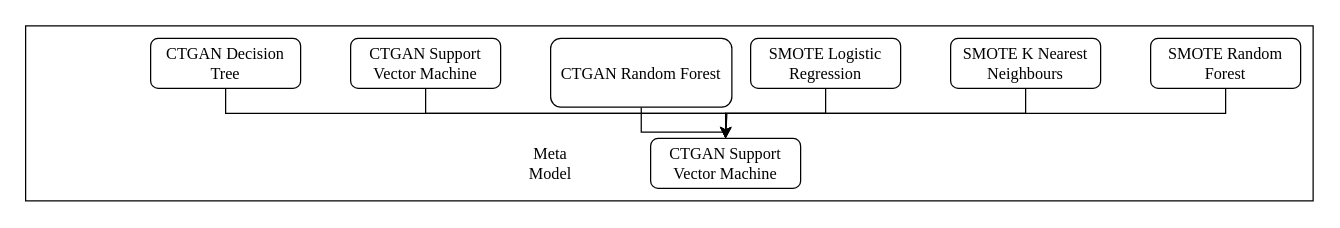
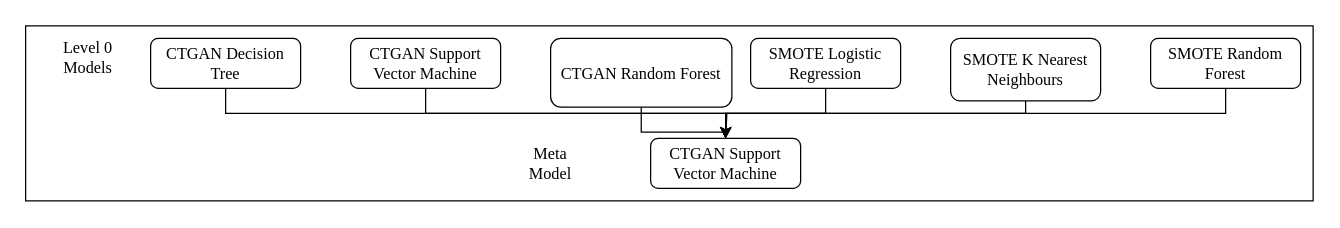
  <mxCell id="0" />
  <mxCell id="1" parent="0" />
  <mxCell id="2" value="" style="rounded=0;whiteSpace=wrap;html=1;" vertex="1" parent="1"><mxGeometry x="20" y="20" width="1030" height="140" as="geometry" /></mxCell>
  <mxCell id="3" style="edgeStyle=orthogonalEdgeStyle;rounded=0;orthogonalLoop=1;jettySize=auto;html=1;entryX=0.5;entryY=0;entryDx=0;entryDy=0;fontFamily=Times New Roman;fontSize=13;" edge="1" parent="1" source="4" target="15"><mxGeometry relative="1" as="geometry"><Array as="points"><mxPoint x="180" y="90" /><mxPoint x="580" y="90" /></Array></mxGeometry></mxCell>
  <mxCell id="4" value="CTGAN Decision Tree" style="rounded=1;whiteSpace=wrap;html=1;fontFamily=Times New Roman;fontSize=13;" vertex="1" parent="1"><mxGeometry x="120" y="30" width="120" height="40" as="geometry" /></mxCell>
  <mxCell id="5" style="edgeStyle=orthogonalEdgeStyle;rounded=0;orthogonalLoop=1;jettySize=auto;html=1;exitX=0.5;exitY=1;exitDx=0;exitDy=0;entryX=0.5;entryY=0;entryDx=0;entryDy=0;fontFamily=Times New Roman;fontSize=13;" edge="1" parent="1" source="6" target="15"><mxGeometry relative="1" as="geometry" /></mxCell>
  <mxCell id="6" value="CTGAN Support Vector Machine" style="rounded=1;whiteSpace=wrap;html=1;fontFamily=Times New Roman;fontSize=13;" vertex="1" parent="1"><mxGeometry x="280" y="30" width="120" height="40" as="geometry" /></mxCell>
  <mxCell id="7" style="edgeStyle=orthogonalEdgeStyle;rounded=0;orthogonalLoop=1;jettySize=auto;html=1;exitX=0.5;exitY=1;exitDx=0;exitDy=0;entryX=0.5;entryY=0;entryDx=0;entryDy=0;fontFamily=Times New Roman;fontSize=13;" edge="1" parent="1" source="8" target="15"><mxGeometry relative="1" as="geometry" /></mxCell>
  <mxCell id="8" value="CTGAN Random Forest" style="rounded=1;whiteSpace=wrap;html=1;fontFamily=Times New Roman;fontSize=13;" vertex="1" parent="1"><mxGeometry x="440" y="30" width="145" height="55" as="geometry" /></mxCell>
  <mxCell id="9" style="edgeStyle=orthogonalEdgeStyle;rounded=0;orthogonalLoop=1;jettySize=auto;html=1;entryX=0.5;entryY=0;entryDx=0;entryDy=0;fontFamily=Times New Roman;fontSize=13;" edge="1" parent="1" source="10" target="15"><mxGeometry relative="1" as="geometry" /></mxCell>
  <mxCell id="10" value="SMOTE Logistic Regression" style="rounded=1;whiteSpace=wrap;html=1;fontFamily=Times New Roman;fontSize=13;" vertex="1" parent="1"><mxGeometry x="600" y="30" width="120" height="40" as="geometry" /></mxCell>
  <mxCell id="11" style="edgeStyle=orthogonalEdgeStyle;rounded=0;orthogonalLoop=1;jettySize=auto;html=1;fontFamily=Times New Roman;fontSize=13;" edge="1" parent="1" source="12"><mxGeometry relative="1" as="geometry"><mxPoint x="580" y="110" as="targetPoint" /><Array as="points"><mxPoint x="820" y="90" /><mxPoint x="581" y="90" /></Array></mxGeometry></mxCell>
- <mxCell id="12" value="SMOTE K Nearest Neighbours" style="rounded=1;whiteSpace=wrap;html=1;fontFamily=Times New Roman;fontSize=13;" vertex="1" parent="1"><mxGeometry x="760" y="30" width="120" height="40" as="geometry" /></mxCell>
+ <mxCell id="12" value="SMOTE K Nearest Neighbours" style="rounded=1;whiteSpace=wrap;html=1;fontFamily=Times New Roman;fontSize=13;" vertex="1" parent="1"><mxGeometry x="760" y="30" width="120" height="50" as="geometry" /></mxCell>
  <mxCell id="13" style="edgeStyle=orthogonalEdgeStyle;rounded=0;orthogonalLoop=1;jettySize=auto;html=1;entryX=0.5;entryY=0;entryDx=0;entryDy=0;fontFamily=Times New Roman;fontSize=13;" edge="1" parent="1" source="14" target="15"><mxGeometry relative="1" as="geometry"><Array as="points"><mxPoint x="980" y="90" /><mxPoint x="580" y="90" /></Array></mxGeometry></mxCell>
  <mxCell id="14" value="SMOTE Random Forest" style="rounded=1;whiteSpace=wrap;html=1;fontFamily=Times New Roman;fontSize=13;" vertex="1" parent="1"><mxGeometry x="920" y="30" width="120" height="40" as="geometry" /></mxCell>
  <mxCell id="15" value="CTGAN Support Vector Machine" style="rounded=1;whiteSpace=wrap;html=1;fontFamily=Times New Roman;fontSize=13;" vertex="1" parent="1"><mxGeometry x="520" y="110" width="120" height="40" as="geometry" /></mxCell>
+ <mxCell id="16" value="Level 0 Models" style="text;html=1;align=center;verticalAlign=middle;whiteSpace=wrap;rounded=0;fontFamily=Times New Roman;fontSize=13;" vertex="1" parent="1"><mxGeometry x="40" y="30" width="60" height="30" as="geometry" /></mxCell>
  <mxCell id="17" value="Meta Model" style="text;html=1;align=center;verticalAlign=middle;whiteSpace=wrap;rounded=0;fontFamily=Times New Roman;fontSize=13;" vertex="1" parent="1"><mxGeometry x="410" y="115" width="60" height="30" as="geometry" /></mxCell>
